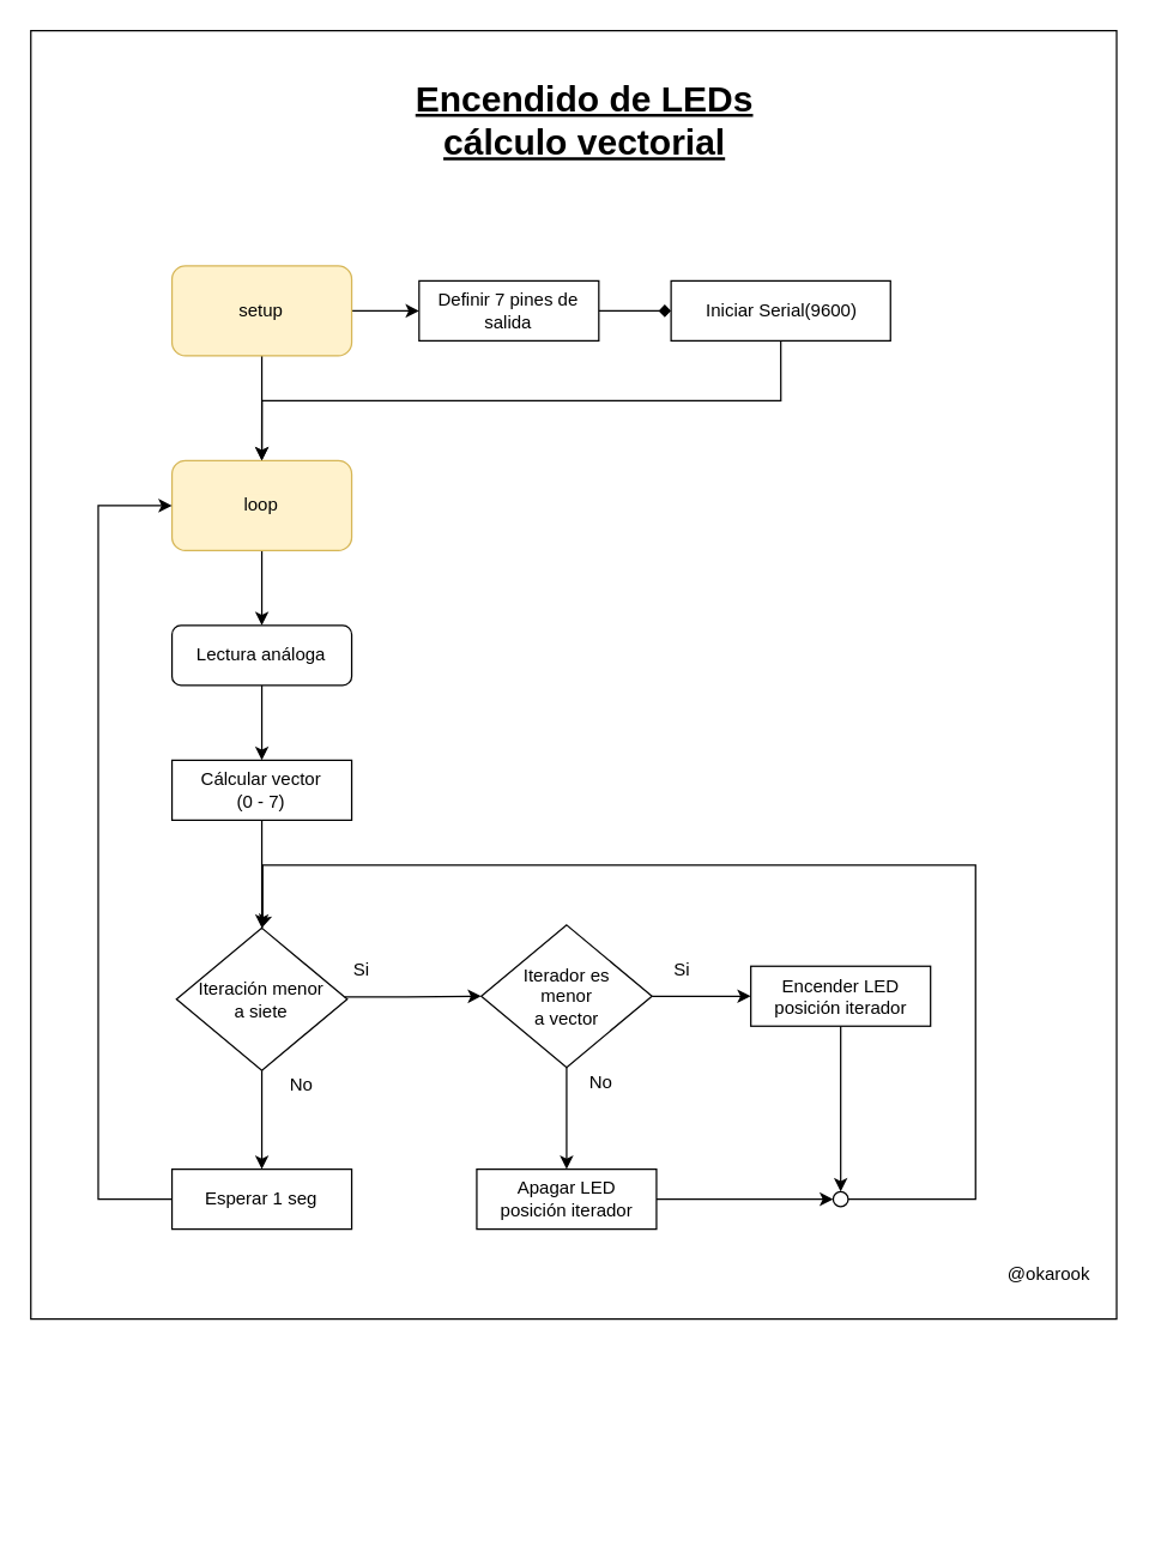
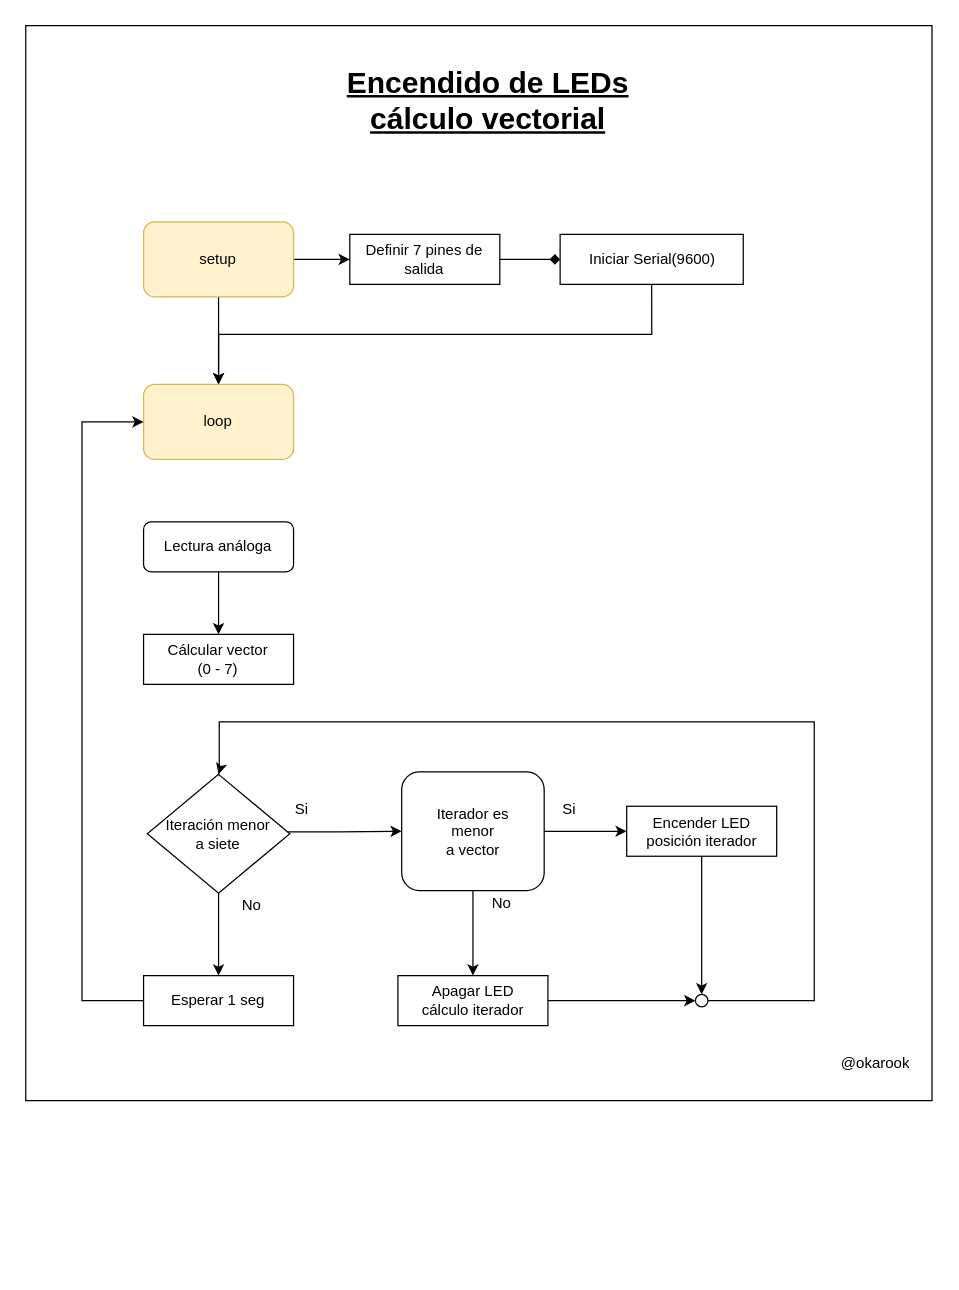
  <mxCell id="0" />
  <mxCell id="1" parent="0" />
  <mxCell id="2" value="" style="rounded=0;whiteSpace=wrap;html=1;" parent="1" vertex="1"><mxGeometry x="20" y="20" width="725" height="860" as="geometry" /></mxCell>
  <mxCell id="3" style="edgeStyle=orthogonalEdgeStyle;rounded=0;orthogonalLoop=1;jettySize=auto;html=1;" parent="1" source="5" target="10" edge="1"><mxGeometry relative="1" as="geometry"><mxPoint x="174.25" y="277" as="targetPoint" /></mxGeometry></mxCell>
  <mxCell id="4" style="edgeStyle=orthogonalEdgeStyle;rounded=0;orthogonalLoop=1;jettySize=auto;html=1;entryX=0.5;entryY=0;entryDx=0;entryDy=0;" parent="1" source="5" target="7" edge="1"><mxGeometry relative="1" as="geometry" /></mxCell>
  <mxCell id="5" value="&lt;font color=&quot;#030303&quot;&gt;setup&lt;/font&gt;" style="rounded=1;whiteSpace=wrap;html=1;fillColor=#fff2cc;strokeColor=#d6b656;" parent="1" vertex="1"><mxGeometry x="114.25" y="177" width="120" height="60" as="geometry" /></mxCell>
- <mxCell id="6" style="edgeStyle=orthogonalEdgeStyle;rounded=0;orthogonalLoop=1;jettySize=auto;html=1;entryX=0.5;entryY=0;entryDx=0;entryDy=0;" edge="1" parent="1" source="7" target="31"><mxGeometry relative="1" as="geometry" /></mxCell>
  <mxCell id="7" value="&lt;span style=&quot;background-color: rgb(255 , 242 , 204)&quot;&gt;&lt;font color=&quot;#030303&quot;&gt;loop&lt;/font&gt;&lt;/span&gt;" style="rounded=1;whiteSpace=wrap;html=1;fillColor=#fff2cc;strokeColor=#d6b656;" parent="1" vertex="1"><mxGeometry x="114.25" y="307" width="120" height="60" as="geometry" /></mxCell>
  <mxCell id="8" style="edgeStyle=orthogonalEdgeStyle;rounded=0;orthogonalLoop=1;jettySize=auto;html=1;entryX=0.5;entryY=0;entryDx=0;entryDy=0;exitX=0.5;exitY=1;exitDx=0;exitDy=0;" parent="1" source="11" target="7" edge="1"><mxGeometry relative="1" as="geometry"><mxPoint x="685.75" y="227" as="sourcePoint" /><Array as="points"><mxPoint x="520.75" y="267" /><mxPoint x="174.75" y="267" /></Array></mxGeometry></mxCell>
  <mxCell id="9" value="" style="edgeStyle=orthogonalEdgeStyle;rounded=0;orthogonalLoop=1;jettySize=auto;html=1;endArrow=diamond;" parent="1" source="10" target="11" edge="1"><mxGeometry relative="1" as="geometry" /></mxCell>
  <mxCell id="10" value="Definir 7 pines de salida" style="rounded=0;whiteSpace=wrap;html=1;" parent="1" vertex="1"><mxGeometry x="279.25" y="187" width="120" height="40" as="geometry" /></mxCell>
  <mxCell id="11" value="Iniciar Serial(9600)" style="rounded=0;whiteSpace=wrap;html=1;" parent="1" vertex="1"><mxGeometry x="447.5" y="187" width="146.5" height="40" as="geometry" /></mxCell>
  <mxCell id="12" value="" style="edgeStyle=orthogonalEdgeStyle;rounded=0;orthogonalLoop=1;jettySize=auto;html=1;" parent="1" edge="1"><mxGeometry relative="1" as="geometry"><mxPoint x="263.5" y="420" as="sourcePoint" /></mxGeometry></mxCell>
  <mxCell id="13" value="&lt;span style=&quot;font-size: 24px&quot;&gt;&lt;b&gt;&lt;u&gt;Encendido de LEDs cálculo vectorial&lt;/u&gt;&lt;/b&gt;&lt;/span&gt;" style="text;html=1;strokeColor=none;fillColor=none;align=center;verticalAlign=middle;whiteSpace=wrap;rounded=0;" parent="1" vertex="1"><mxGeometry x="236" y="50" width="307.5" height="60" as="geometry" /></mxCell>
  <mxCell id="14" value="@okarook" style="text;html=1;strokeColor=none;fillColor=none;align=center;verticalAlign=middle;whiteSpace=wrap;rounded=0;" parent="1" vertex="1"><mxGeometry x="675" y="840" width="50" height="20" as="geometry" /></mxCell>
  <mxCell id="15" style="edgeStyle=orthogonalEdgeStyle;rounded=0;orthogonalLoop=1;jettySize=auto;html=1;entryX=0;entryY=0.5;entryDx=0;entryDy=0;" parent="1" edge="1"><mxGeometry relative="1" as="geometry"><mxPoint x="519" y="777.5" as="sourcePoint" /></mxGeometry></mxCell>
  <mxCell id="16" style="edgeStyle=orthogonalEdgeStyle;rounded=0;orthogonalLoop=1;jettySize=auto;html=1;entryX=0;entryY=0.5;entryDx=0;entryDy=0;" parent="1" edge="1"><mxGeometry relative="1" as="geometry"><mxPoint x="355" y="777.5" as="sourcePoint" /></mxGeometry></mxCell>
- <mxCell id="17" style="edgeStyle=orthogonalEdgeStyle;rounded=0;orthogonalLoop=1;jettySize=auto;html=1;entryX=0.5;entryY=0;entryDx=0;entryDy=0;" edge="1" parent="1" source="18" target="21"><mxGeometry relative="1" as="geometry" /></mxCell>
  <mxCell id="18" value="Cálcular vector&lt;br&gt;(0 - 7)" style="whiteSpace=wrap;html=1;rounded=0;" parent="1" vertex="1"><mxGeometry x="114.25" y="507" width="120" height="40" as="geometry" /></mxCell>
  <mxCell id="19" style="edgeStyle=orthogonalEdgeStyle;rounded=0;orthogonalLoop=1;jettySize=auto;html=1;entryX=0;entryY=0.5;entryDx=0;entryDy=0;" parent="1" source="21" target="34" edge="1"><mxGeometry relative="1" as="geometry"><mxPoint x="500.75" y="815" as="targetPoint" /><Array as="points"><mxPoint x="270.75" y="665" /><mxPoint x="320.75" y="665" /></Array></mxGeometry></mxCell>
  <mxCell id="20" style="edgeStyle=orthogonalEdgeStyle;rounded=0;orthogonalLoop=1;jettySize=auto;html=1;entryX=0.5;entryY=0;entryDx=0;entryDy=0;" edge="1" parent="1" source="21" target="29"><mxGeometry relative="1" as="geometry" /></mxCell>
  <mxCell id="21" value="Iteración menor &lt;br&gt;a siete" style="rhombus;whiteSpace=wrap;html=1;" parent="1" vertex="1"><mxGeometry x="117.25" y="619" width="114" height="95" as="geometry" /></mxCell>
  <mxCell id="22" value="No" style="text;html=1;strokeColor=none;fillColor=none;align=center;verticalAlign=middle;whiteSpace=wrap;rounded=0;" parent="1" vertex="1"><mxGeometry x="181.25" y="714" width="40" height="20" as="geometry" /></mxCell>
  <mxCell id="23" value="Si" style="text;html=1;strokeColor=none;fillColor=none;align=center;verticalAlign=middle;whiteSpace=wrap;rounded=0;" parent="1" vertex="1"><mxGeometry x="221.25" y="637" width="40" height="20" as="geometry" /></mxCell>
  <mxCell id="24" style="edgeStyle=orthogonalEdgeStyle;rounded=0;orthogonalLoop=1;jettySize=auto;html=1;" parent="1" edge="1"><mxGeometry relative="1" as="geometry"><mxPoint x="196" y="849.5" as="sourcePoint" /></mxGeometry></mxCell>
  <mxCell id="25" style="edgeStyle=orthogonalEdgeStyle;rounded=0;orthogonalLoop=1;jettySize=auto;html=1;entryX=0;entryY=0.5;entryDx=0;entryDy=0;" parent="1" edge="1"><mxGeometry relative="1" as="geometry"><mxPoint x="545" y="849.5" as="sourcePoint" /></mxGeometry></mxCell>
  <mxCell id="26" style="edgeStyle=orthogonalEdgeStyle;rounded=0;orthogonalLoop=1;jettySize=auto;html=1;entryX=0;entryY=0.5;entryDx=0;entryDy=0;" parent="1" edge="1"><mxGeometry relative="1" as="geometry"><mxPoint x="254.5" y="1009.5" as="targetPoint" /></mxGeometry></mxCell>
  <mxCell id="27" style="edgeStyle=orthogonalEdgeStyle;rounded=0;orthogonalLoop=1;jettySize=auto;html=1;entryX=0;entryY=0.5;entryDx=0;entryDy=0;" parent="1" edge="1"><mxGeometry relative="1" as="geometry"><mxPoint x="425" y="1009.5" as="targetPoint" /></mxGeometry></mxCell>
  <mxCell id="28" style="edgeStyle=orthogonalEdgeStyle;rounded=0;orthogonalLoop=1;jettySize=auto;html=1;entryX=0;entryY=0.5;entryDx=0;entryDy=0;" edge="1" parent="1" source="29" target="7"><mxGeometry relative="1" as="geometry"><Array as="points"><mxPoint x="65" y="800" /><mxPoint x="65" y="337" /></Array></mxGeometry></mxCell>
  <mxCell id="29" value="Esperar 1 seg" style="whiteSpace=wrap;html=1;rounded=0;" parent="1" vertex="1"><mxGeometry x="114.25" y="780" width="120" height="40" as="geometry" /></mxCell>
  <mxCell id="30" style="edgeStyle=orthogonalEdgeStyle;rounded=0;orthogonalLoop=1;jettySize=auto;html=1;entryX=0.5;entryY=0;entryDx=0;entryDy=0;" edge="1" parent="1" source="31" target="18"><mxGeometry relative="1" as="geometry" /></mxCell>
  <mxCell id="31" value="Lectura análoga" style="whiteSpace=wrap;html=1;rounded=1;" vertex="1" parent="1"><mxGeometry x="114.25" y="417" width="120" height="40" as="geometry" /></mxCell>
  <mxCell id="32" style="edgeStyle=orthogonalEdgeStyle;rounded=0;orthogonalLoop=1;jettySize=auto;html=1;entryX=0;entryY=0.5;entryDx=0;entryDy=0;" edge="1" parent="1" source="34" target="36"><mxGeometry relative="1" as="geometry" /></mxCell>
  <mxCell id="33" style="edgeStyle=orthogonalEdgeStyle;rounded=0;orthogonalLoop=1;jettySize=auto;html=1;entryX=0.5;entryY=0;entryDx=0;entryDy=0;" edge="1" parent="1" source="34" target="38"><mxGeometry relative="1" as="geometry" /></mxCell>
- <mxCell id="34" value="Iterador es &lt;br&gt;menor &lt;br&gt;a vector" style="rhombus;whiteSpace=wrap;html=1;" vertex="1" parent="1"><mxGeometry x="320.75" y="617" width="114" height="95" as="geometry" /></mxCell>
+ <mxCell id="34" value="Iterador es &lt;br&gt;menor &lt;br&gt;a vector" style="whiteSpace=wrap;html=1;rounded=1;" vertex="1" parent="1"><mxGeometry x="320.75" y="617" width="114" height="95" as="geometry" /></mxCell>
  <mxCell id="35" style="edgeStyle=orthogonalEdgeStyle;rounded=0;orthogonalLoop=1;jettySize=auto;html=1;entryX=0.5;entryY=0;entryDx=0;entryDy=0;" edge="1" parent="1" source="36" target="42"><mxGeometry relative="1" as="geometry" /></mxCell>
  <mxCell id="36" value="Encender LED posición iterador" style="whiteSpace=wrap;html=1;rounded=0;" vertex="1" parent="1"><mxGeometry x="500.75" y="644.5" width="120" height="40" as="geometry" /></mxCell>
  <mxCell id="37" style="edgeStyle=orthogonalEdgeStyle;rounded=0;orthogonalLoop=1;jettySize=auto;html=1;entryX=0;entryY=0.5;entryDx=0;entryDy=0;" edge="1" parent="1" source="38" target="42"><mxGeometry relative="1" as="geometry" /></mxCell>
- <mxCell id="38" value="Apagar LED &lt;br&gt;posición iterador" style="whiteSpace=wrap;html=1;rounded=0;" vertex="1" parent="1"><mxGeometry x="317.75" y="780" width="120" height="40" as="geometry" /></mxCell>
+ <mxCell id="38" value="Apagar LED &lt;br&gt;cálculo iterador" style="whiteSpace=wrap;html=1;rounded=0;" vertex="1" parent="1"><mxGeometry x="317.75" y="780" width="120" height="40" as="geometry" /></mxCell>
  <mxCell id="39" value="Si" style="text;html=1;strokeColor=none;fillColor=none;align=center;verticalAlign=middle;whiteSpace=wrap;rounded=0;" vertex="1" parent="1"><mxGeometry x="434.75" y="637" width="40" height="20" as="geometry" /></mxCell>
  <mxCell id="40" value="No" style="text;html=1;strokeColor=none;fillColor=none;align=center;verticalAlign=middle;whiteSpace=wrap;rounded=0;" vertex="1" parent="1"><mxGeometry x="380.75" y="712" width="40" height="20" as="geometry" /></mxCell>
  <mxCell id="41" style="edgeStyle=orthogonalEdgeStyle;rounded=0;orthogonalLoop=1;jettySize=auto;html=1;entryX=0.5;entryY=0;entryDx=0;entryDy=0;" edge="1" parent="1" source="42" target="21"><mxGeometry relative="1" as="geometry"><mxPoint x="170.75" y="617" as="targetPoint" /><Array as="points"><mxPoint x="650.75" y="800" /><mxPoint x="650.75" y="577" /><mxPoint x="174.75" y="577" /><mxPoint x="174.75" y="617" /><mxPoint x="174.75" y="617" /></Array></mxGeometry></mxCell>
  <mxCell id="42" value="" style="ellipse;whiteSpace=wrap;html=1;aspect=fixed;" vertex="1" parent="1"><mxGeometry x="555.75" y="795" width="10" height="10" as="geometry" /></mxCell>
